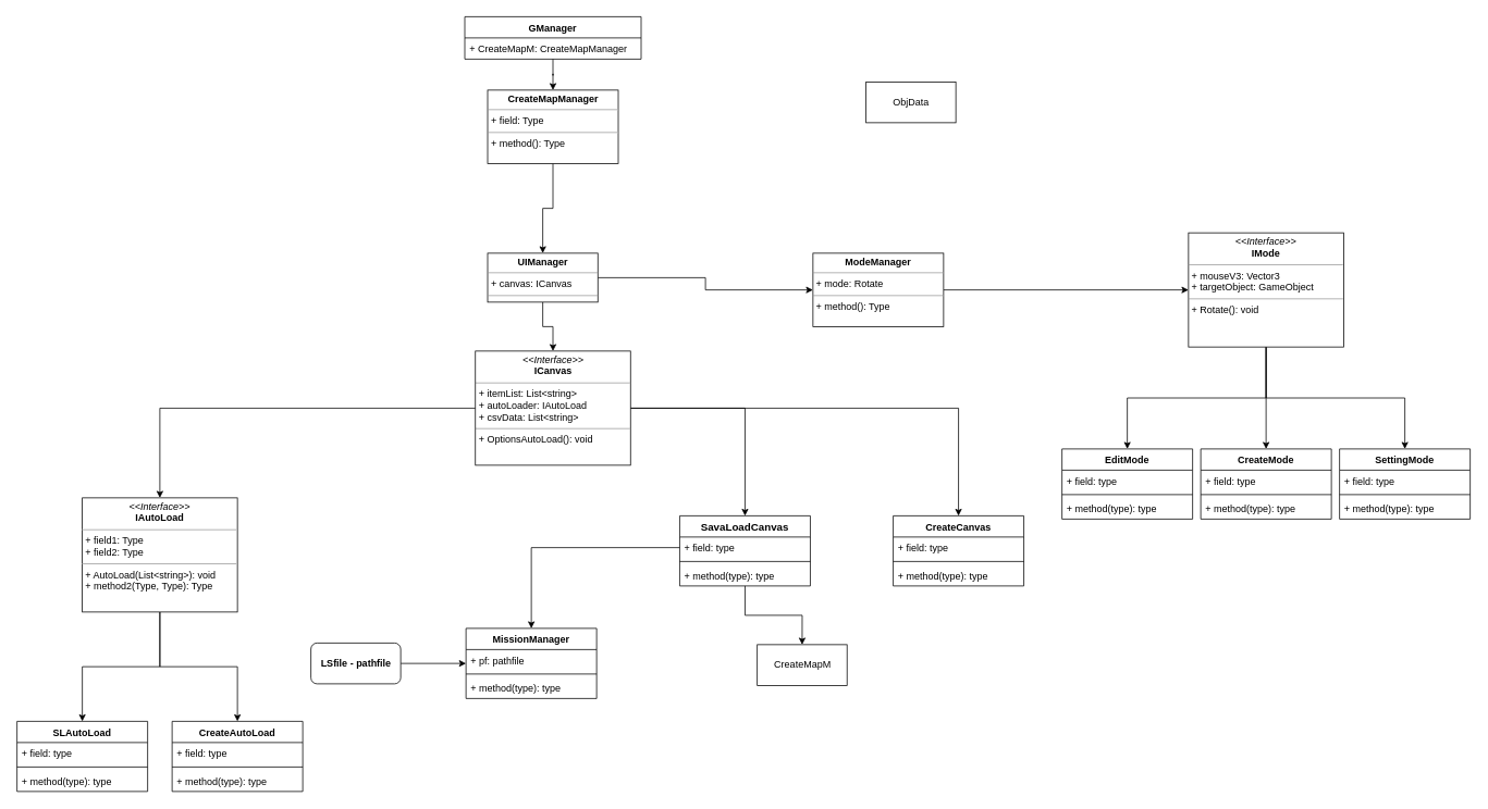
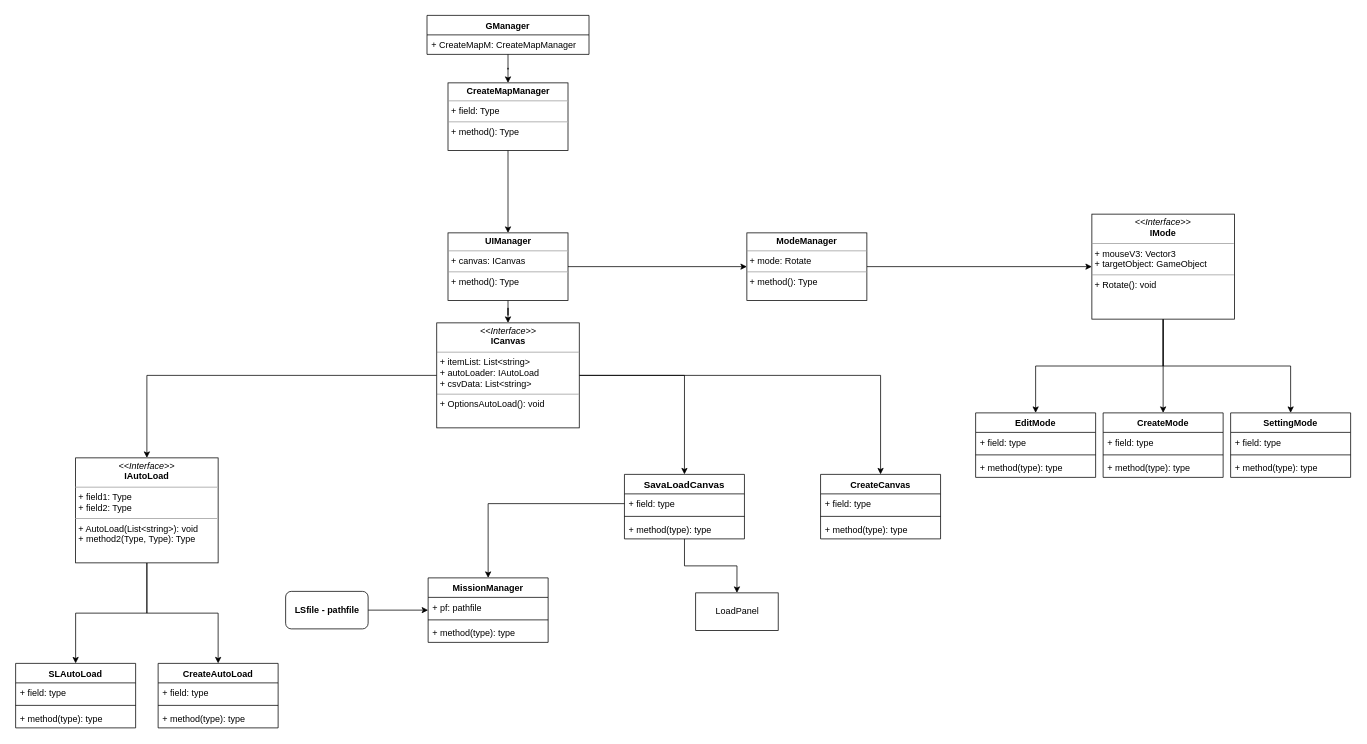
  <mxCell id="0" />
  <mxCell id="1" parent="0" />
  <mxCell id="2" value="MissionManager" style="swimlane;fontStyle=1;align=center;verticalAlign=top;childLayout=stackLayout;horizontal=1;startSize=26;horizontalStack=0;resizeParent=1;resizeParentMax=0;resizeLast=0;collapsible=1;marginBottom=0;" parent="1" vertex="1"><mxGeometry x="570" y="770" width="160" height="86" as="geometry" /></mxCell>
  <mxCell id="3" value="+ pf: pathfile" style="text;strokeColor=none;fillColor=none;align=left;verticalAlign=top;spacingLeft=4;spacingRight=4;overflow=hidden;rotatable=0;points=[[0,0.5],[1,0.5]];portConstraint=eastwest;" parent="2" vertex="1"><mxGeometry y="26" width="160" height="26" as="geometry" /></mxCell>
  <mxCell id="4" value="" style="line;strokeWidth=1;fillColor=none;align=left;verticalAlign=middle;spacingTop=-1;spacingLeft=3;spacingRight=3;rotatable=0;labelPosition=right;points=[];portConstraint=eastwest;strokeColor=inherit;" parent="2" vertex="1"><mxGeometry y="52" width="160" height="8" as="geometry" /></mxCell>
  <mxCell id="5" value="+ method(type): type" style="text;strokeColor=none;fillColor=none;align=left;verticalAlign=top;spacingLeft=4;spacingRight=4;overflow=hidden;rotatable=0;points=[[0,0.5],[1,0.5]];portConstraint=eastwest;" parent="2" vertex="1"><mxGeometry y="60" width="160" height="26" as="geometry" /></mxCell>
  <mxCell id="6" style="edgeStyle=orthogonalEdgeStyle;rounded=0;orthogonalLoop=1;jettySize=auto;html=1;" parent="1" source="9" target="57" edge="1"><mxGeometry relative="1" as="geometry" /></mxCell>
  <mxCell id="7" style="edgeStyle=orthogonalEdgeStyle;rounded=0;orthogonalLoop=1;jettySize=auto;html=1;" parent="1" source="9" target="14" edge="1"><mxGeometry relative="1" as="geometry" /></mxCell>
  <mxCell id="8" style="edgeStyle=orthogonalEdgeStyle;rounded=0;orthogonalLoop=1;jettySize=auto;html=1;" parent="1" source="9" target="10" edge="1"><mxGeometry relative="1" as="geometry" /></mxCell>
  <mxCell id="9" value="&lt;p style=&quot;margin:0px;margin-top:4px;text-align:center;&quot;&gt;&lt;i&gt;&amp;lt;&amp;lt;Interface&amp;gt;&amp;gt;&lt;/i&gt;&lt;br&gt;&lt;b&gt;IMode&lt;/b&gt;&lt;/p&gt;&lt;hr size=&quot;1&quot;&gt;&lt;p style=&quot;margin:0px;margin-left:4px;&quot;&gt;+ mouseV3: Vector3&lt;br&gt;+ targetObject: GameObject&lt;/p&gt;&lt;hr size=&quot;1&quot;&gt;&lt;p style=&quot;margin:0px;margin-left:4px;&quot;&gt;+ Rotate(): void&lt;br&gt;&lt;/p&gt;" style="verticalAlign=top;align=left;overflow=fill;fontSize=12;fontFamily=Helvetica;html=1;" parent="1" vertex="1"><mxGeometry x="1455" y="285" width="190" height="140" as="geometry" /></mxCell>
  <mxCell id="10" value="CreateMode" style="swimlane;fontStyle=1;align=center;verticalAlign=top;childLayout=stackLayout;horizontal=1;startSize=26;horizontalStack=0;resizeParent=1;resizeParentMax=0;resizeLast=0;collapsible=1;marginBottom=0;" parent="1" vertex="1"><mxGeometry x="1470" y="550" width="160" height="86" as="geometry" /></mxCell>
  <mxCell id="11" value="+ field: type" style="text;strokeColor=none;fillColor=none;align=left;verticalAlign=top;spacingLeft=4;spacingRight=4;overflow=hidden;rotatable=0;points=[[0,0.5],[1,0.5]];portConstraint=eastwest;" parent="10" vertex="1"><mxGeometry y="26" width="160" height="26" as="geometry" /></mxCell>
  <mxCell id="12" value="" style="line;strokeWidth=1;fillColor=none;align=left;verticalAlign=middle;spacingTop=-1;spacingLeft=3;spacingRight=3;rotatable=0;labelPosition=right;points=[];portConstraint=eastwest;strokeColor=inherit;" parent="10" vertex="1"><mxGeometry y="52" width="160" height="8" as="geometry" /></mxCell>
  <mxCell id="13" value="+ method(type): type" style="text;strokeColor=none;fillColor=none;align=left;verticalAlign=top;spacingLeft=4;spacingRight=4;overflow=hidden;rotatable=0;points=[[0,0.5],[1,0.5]];portConstraint=eastwest;" parent="10" vertex="1"><mxGeometry y="60" width="160" height="26" as="geometry" /></mxCell>
  <mxCell id="14" value="EditMode" style="swimlane;fontStyle=1;align=center;verticalAlign=top;childLayout=stackLayout;horizontal=1;startSize=26;horizontalStack=0;resizeParent=1;resizeParentMax=0;resizeLast=0;collapsible=1;marginBottom=0;" parent="1" vertex="1"><mxGeometry x="1300" y="550" width="160" height="86" as="geometry" /></mxCell>
  <mxCell id="15" value="+ field: type" style="text;strokeColor=none;fillColor=none;align=left;verticalAlign=top;spacingLeft=4;spacingRight=4;overflow=hidden;rotatable=0;points=[[0,0.5],[1,0.5]];portConstraint=eastwest;" parent="14" vertex="1"><mxGeometry y="26" width="160" height="26" as="geometry" /></mxCell>
  <mxCell id="16" value="" style="line;strokeWidth=1;fillColor=none;align=left;verticalAlign=middle;spacingTop=-1;spacingLeft=3;spacingRight=3;rotatable=0;labelPosition=right;points=[];portConstraint=eastwest;strokeColor=inherit;" parent="14" vertex="1"><mxGeometry y="52" width="160" height="8" as="geometry" /></mxCell>
  <mxCell id="17" value="+ method(type): type" style="text;strokeColor=none;fillColor=none;align=left;verticalAlign=top;spacingLeft=4;spacingRight=4;overflow=hidden;rotatable=0;points=[[0,0.5],[1,0.5]];portConstraint=eastwest;" parent="14" vertex="1"><mxGeometry y="60" width="160" height="26" as="geometry" /></mxCell>
  <mxCell id="18" style="edgeStyle=orthogonalEdgeStyle;rounded=0;orthogonalLoop=1;jettySize=auto;html=1;" parent="1" source="19" target="2" edge="1"><mxGeometry relative="1" as="geometry" /></mxCell>
  <mxCell id="19" value="LSfile - pathfile" style="html=1;fontStyle=1;rounded=1;" parent="1" vertex="1"><mxGeometry x="380" y="788" width="110" height="50" as="geometry" /></mxCell>
  <mxCell id="20" style="edgeStyle=orthogonalEdgeStyle;rounded=0;orthogonalLoop=1;jettySize=auto;html=1;entryX=0.5;entryY=0;entryDx=0;entryDy=0;" parent="1" source="22" target="32" edge="1"><mxGeometry relative="1" as="geometry" /></mxCell>
  <mxCell id="21" style="edgeStyle=orthogonalEdgeStyle;rounded=0;orthogonalLoop=1;jettySize=auto;html=1;" parent="1" source="22" target="56" edge="1"><mxGeometry relative="1" as="geometry" /></mxCell>
- <mxCell id="22" value="&lt;p style=&quot;margin:0px;margin-top:4px;text-align:center;&quot;&gt;&lt;b&gt;UIManager&lt;/b&gt;&lt;/p&gt;&lt;hr size=&quot;1&quot;&gt;&lt;p style=&quot;margin:0px;margin-left:4px;&quot;&gt;+ canvas: ICanvas&lt;/p&gt;&lt;hr size=&quot;1&quot;&gt;&lt;p style=&quot;margin:0px;margin-left:4px;&quot;&gt;+ method(): Type&lt;/p&gt;" style="verticalAlign=top;align=left;overflow=fill;fontSize=12;fontFamily=Helvetica;html=1;" parent="1" vertex="1"><mxGeometry x="596.5" y="310" width="135" height="60" as="geometry" /></mxCell>
+ <mxCell id="22" value="&lt;p style=&quot;margin:0px;margin-top:4px;text-align:center;&quot;&gt;&lt;b&gt;UIManager&lt;/b&gt;&lt;/p&gt;&lt;hr size=&quot;1&quot;&gt;&lt;p style=&quot;margin:0px;margin-left:4px;&quot;&gt;+ canvas: ICanvas&lt;/p&gt;&lt;hr size=&quot;1&quot;&gt;&lt;p style=&quot;margin:0px;margin-left:4px;&quot;&gt;+ method(): Type&lt;/p&gt;" style="verticalAlign=top;align=left;overflow=fill;fontSize=12;fontFamily=Helvetica;html=1;" parent="1" vertex="1"><mxGeometry x="596.5" y="310" width="160" height="90" as="geometry" /></mxCell>
  <mxCell id="23" style="edgeStyle=orthogonalEdgeStyle;rounded=0;orthogonalLoop=1;jettySize=auto;html=1;entryX=0.5;entryY=0;entryDx=0;entryDy=0;fontSize=12;" parent="1" source="24" target="22" edge="1"><mxGeometry relative="1" as="geometry" /></mxCell>
  <mxCell id="24" value="&lt;p style=&quot;margin:0px;margin-top:4px;text-align:center;&quot;&gt;&lt;b&gt;CreateMapManager&lt;/b&gt;&lt;/p&gt;&lt;hr size=&quot;1&quot;&gt;&lt;p style=&quot;margin:0px;margin-left:4px;&quot;&gt;+ field: Type&lt;/p&gt;&lt;hr size=&quot;1&quot;&gt;&lt;p style=&quot;margin:0px;margin-left:4px;&quot;&gt;+ method(): Type&lt;/p&gt;" style="verticalAlign=top;align=left;overflow=fill;fontSize=12;fontFamily=Helvetica;html=1;" parent="1" vertex="1"><mxGeometry x="596.5" y="110" width="160" height="90" as="geometry" /></mxCell>
  <mxCell id="25" value="SLAutoLoad" style="swimlane;fontStyle=1;align=center;verticalAlign=top;childLayout=stackLayout;horizontal=1;startSize=26;horizontalStack=0;resizeParent=1;resizeParentMax=0;resizeLast=0;collapsible=1;marginBottom=0;" parent="1" vertex="1"><mxGeometry x="20" y="884" width="160" height="86" as="geometry" /></mxCell>
  <mxCell id="26" value="+ field: type" style="text;strokeColor=none;fillColor=none;align=left;verticalAlign=top;spacingLeft=4;spacingRight=4;overflow=hidden;rotatable=0;points=[[0,0.5],[1,0.5]];portConstraint=eastwest;" parent="25" vertex="1"><mxGeometry y="26" width="160" height="26" as="geometry" /></mxCell>
  <mxCell id="27" value="" style="line;strokeWidth=1;fillColor=none;align=left;verticalAlign=middle;spacingTop=-1;spacingLeft=3;spacingRight=3;rotatable=0;labelPosition=right;points=[];portConstraint=eastwest;strokeColor=inherit;" parent="25" vertex="1"><mxGeometry y="52" width="160" height="8" as="geometry" /></mxCell>
  <mxCell id="28" value="+ method(type): type" style="text;strokeColor=none;fillColor=none;align=left;verticalAlign=top;spacingLeft=4;spacingRight=4;overflow=hidden;rotatable=0;points=[[0,0.5],[1,0.5]];portConstraint=eastwest;" parent="25" vertex="1"><mxGeometry y="60" width="160" height="26" as="geometry" /></mxCell>
  <mxCell id="29" style="edgeStyle=orthogonalEdgeStyle;rounded=0;orthogonalLoop=1;jettySize=auto;html=1;entryX=0.5;entryY=0;entryDx=0;entryDy=0;" parent="1" source="32" target="34" edge="1"><mxGeometry relative="1" as="geometry" /></mxCell>
  <mxCell id="30" style="edgeStyle=orthogonalEdgeStyle;rounded=0;orthogonalLoop=1;jettySize=auto;html=1;entryX=0.5;entryY=0;entryDx=0;entryDy=0;" parent="1" source="32" target="38" edge="1"><mxGeometry relative="1" as="geometry" /></mxCell>
  <mxCell id="31" style="edgeStyle=orthogonalEdgeStyle;rounded=0;orthogonalLoop=1;jettySize=auto;html=1;" parent="1" source="32" target="45" edge="1"><mxGeometry relative="1" as="geometry" /></mxCell>
  <mxCell id="32" value="&lt;p style=&quot;margin:0px;margin-top:4px;text-align:center;&quot;&gt;&lt;i&gt;&amp;lt;&amp;lt;Interface&amp;gt;&amp;gt;&lt;/i&gt;&lt;br&gt;&lt;b&gt;ICanvas&lt;/b&gt;&lt;/p&gt;&lt;hr size=&quot;1&quot;&gt;&lt;p style=&quot;margin:0px;margin-left:4px;&quot;&gt;+ itemList: List&amp;lt;string&amp;gt;&lt;br&gt;+ autoLoader: IAutoLoad&lt;/p&gt;&lt;p style=&quot;margin:0px;margin-left:4px;&quot;&gt;+ csvData:&amp;nbsp;List&amp;lt;string&amp;gt;&lt;br&gt;&lt;/p&gt;&lt;hr size=&quot;1&quot;&gt;&lt;p style=&quot;margin:0px;margin-left:4px;&quot;&gt;+&amp;nbsp;OptionsAutoLoad(): void&lt;br&gt;&lt;/p&gt;&lt;p style=&quot;margin:0px;margin-left:4px;&quot;&gt;&lt;br&gt;&lt;/p&gt;" style="verticalAlign=top;align=left;overflow=fill;fontSize=12;fontFamily=Helvetica;html=1;" parent="1" vertex="1"><mxGeometry x="581.5" y="430" width="190" height="140" as="geometry" /></mxCell>
  <mxCell id="33" style="edgeStyle=orthogonalEdgeStyle;rounded=0;orthogonalLoop=1;jettySize=auto;html=1;entryX=0.5;entryY=0;entryDx=0;entryDy=0;fontSize=12;" parent="1" source="34" target="42" edge="1"><mxGeometry relative="1" as="geometry" /></mxCell>
  <mxCell id="34" value="SavaLoadCanvas" style="swimlane;fontStyle=1;align=center;verticalAlign=top;childLayout=stackLayout;horizontal=1;startSize=26;horizontalStack=0;resizeParent=1;resizeParentMax=0;resizeLast=0;collapsible=1;marginBottom=0;fontSize=13;" parent="1" vertex="1"><mxGeometry x="831.75" y="632" width="160" height="86" as="geometry" /></mxCell>
  <mxCell id="35" value="+ field: type" style="text;strokeColor=none;fillColor=none;align=left;verticalAlign=top;spacingLeft=4;spacingRight=4;overflow=hidden;rotatable=0;points=[[0,0.5],[1,0.5]];portConstraint=eastwest;" parent="34" vertex="1"><mxGeometry y="26" width="160" height="26" as="geometry" /></mxCell>
  <mxCell id="36" value="" style="line;strokeWidth=1;fillColor=none;align=left;verticalAlign=middle;spacingTop=-1;spacingLeft=3;spacingRight=3;rotatable=0;labelPosition=right;points=[];portConstraint=eastwest;strokeColor=inherit;" parent="34" vertex="1"><mxGeometry y="52" width="160" height="8" as="geometry" /></mxCell>
  <mxCell id="37" value="+ method(type): type" style="text;strokeColor=none;fillColor=none;align=left;verticalAlign=top;spacingLeft=4;spacingRight=4;overflow=hidden;rotatable=0;points=[[0,0.5],[1,0.5]];portConstraint=eastwest;" parent="34" vertex="1"><mxGeometry y="60" width="160" height="26" as="geometry" /></mxCell>
  <mxCell id="38" value="CreateCanvas" style="swimlane;fontStyle=1;align=center;verticalAlign=top;childLayout=stackLayout;horizontal=1;startSize=26;horizontalStack=0;resizeParent=1;resizeParentMax=0;resizeLast=0;collapsible=1;marginBottom=0;" parent="1" vertex="1"><mxGeometry x="1093.25" y="632" width="160" height="86" as="geometry" /></mxCell>
  <mxCell id="39" value="+ field: type" style="text;strokeColor=none;fillColor=none;align=left;verticalAlign=top;spacingLeft=4;spacingRight=4;overflow=hidden;rotatable=0;points=[[0,0.5],[1,0.5]];portConstraint=eastwest;" parent="38" vertex="1"><mxGeometry y="26" width="160" height="26" as="geometry" /></mxCell>
  <mxCell id="40" value="" style="line;strokeWidth=1;fillColor=none;align=left;verticalAlign=middle;spacingTop=-1;spacingLeft=3;spacingRight=3;rotatable=0;labelPosition=right;points=[];portConstraint=eastwest;strokeColor=inherit;" parent="38" vertex="1"><mxGeometry y="52" width="160" height="8" as="geometry" /></mxCell>
  <mxCell id="41" value="+ method(type): type" style="text;strokeColor=none;fillColor=none;align=left;verticalAlign=top;spacingLeft=4;spacingRight=4;overflow=hidden;rotatable=0;points=[[0,0.5],[1,0.5]];portConstraint=eastwest;" parent="38" vertex="1"><mxGeometry y="60" width="160" height="26" as="geometry" /></mxCell>
- <mxCell id="42" value="CreateMapM" style="html=1;fontSize=12;" parent="1" vertex="1"><mxGeometry x="926.75" y="790" width="110" height="50" as="geometry" /></mxCell>
+ <mxCell id="42" value="LoadPanel" style="html=1;fontSize=12;" parent="1" vertex="1"><mxGeometry x="926.75" y="790" width="110" height="50" as="geometry" /></mxCell>
  <mxCell id="43" style="edgeStyle=orthogonalEdgeStyle;rounded=0;orthogonalLoop=1;jettySize=auto;html=1;entryX=0.5;entryY=0;entryDx=0;entryDy=0;fontSize=12;" parent="1" source="45" target="25" edge="1"><mxGeometry relative="1" as="geometry" /></mxCell>
  <mxCell id="44" style="edgeStyle=orthogonalEdgeStyle;rounded=0;orthogonalLoop=1;jettySize=auto;html=1;entryX=0.5;entryY=0;entryDx=0;entryDy=0;fontSize=12;" parent="1" source="45" target="46" edge="1"><mxGeometry relative="1" as="geometry" /></mxCell>
  <mxCell id="45" value="&lt;p style=&quot;margin:0px;margin-top:4px;text-align:center;&quot;&gt;&lt;i&gt;&amp;lt;&amp;lt;Interface&amp;gt;&amp;gt;&lt;/i&gt;&lt;br&gt;&lt;b&gt;I&lt;/b&gt;&lt;b style=&quot;background-color: initial;&quot;&gt;AutoLoad&lt;/b&gt;&lt;/p&gt;&lt;hr size=&quot;1&quot;&gt;&lt;p style=&quot;margin:0px;margin-left:4px;&quot;&gt;+ field1: Type&lt;br&gt;+ field2: Type&lt;/p&gt;&lt;hr size=&quot;1&quot;&gt;&lt;p style=&quot;margin:0px;margin-left:4px;&quot;&gt;+ AutoLoad(List&amp;lt;string&amp;gt;): void&lt;br&gt;+ method2(Type, Type): Type&lt;/p&gt;" style="verticalAlign=top;align=left;overflow=fill;fontSize=12;fontFamily=Helvetica;html=1;" parent="1" vertex="1"><mxGeometry x="100" y="610" width="190" height="140" as="geometry" /></mxCell>
  <mxCell id="46" value="CreateAutoLoad" style="swimlane;fontStyle=1;align=center;verticalAlign=top;childLayout=stackLayout;horizontal=1;startSize=26;horizontalStack=0;resizeParent=1;resizeParentMax=0;resizeLast=0;collapsible=1;marginBottom=0;" parent="1" vertex="1"><mxGeometry x="210" y="884" width="160" height="86" as="geometry" /></mxCell>
  <mxCell id="47" value="+ field: type" style="text;strokeColor=none;fillColor=none;align=left;verticalAlign=top;spacingLeft=4;spacingRight=4;overflow=hidden;rotatable=0;points=[[0,0.5],[1,0.5]];portConstraint=eastwest;" parent="46" vertex="1"><mxGeometry y="26" width="160" height="26" as="geometry" /></mxCell>
  <mxCell id="48" value="" style="line;strokeWidth=1;fillColor=none;align=left;verticalAlign=middle;spacingTop=-1;spacingLeft=3;spacingRight=3;rotatable=0;labelPosition=right;points=[];portConstraint=eastwest;strokeColor=inherit;" parent="46" vertex="1"><mxGeometry y="52" width="160" height="8" as="geometry" /></mxCell>
  <mxCell id="49" value="+ method(type): type" style="text;strokeColor=none;fillColor=none;align=left;verticalAlign=top;spacingLeft=4;spacingRight=4;overflow=hidden;rotatable=0;points=[[0,0.5],[1,0.5]];portConstraint=eastwest;" parent="46" vertex="1"><mxGeometry y="60" width="160" height="26" as="geometry" /></mxCell>
  <mxCell id="50" style="edgeStyle=orthogonalEdgeStyle;rounded=0;orthogonalLoop=1;jettySize=auto;html=1;entryX=0.5;entryY=0;entryDx=0;entryDy=0;fontSize=12;" parent="1" source="51" target="24" edge="1"><mxGeometry relative="1" as="geometry" /></mxCell>
  <mxCell id="51" value="GManager" style="swimlane;fontStyle=1;childLayout=stackLayout;horizontal=1;startSize=26;fillColor=none;horizontalStack=0;resizeParent=1;resizeParentMax=0;resizeLast=0;collapsible=1;marginBottom=0;fontSize=12;" parent="1" vertex="1"><mxGeometry x="568.5" y="20" width="216" height="52" as="geometry" /></mxCell>
  <mxCell id="52" value="+ CreateMapM: CreateMapManager" style="text;strokeColor=none;fillColor=none;align=left;verticalAlign=top;spacingLeft=4;spacingRight=4;overflow=hidden;rotatable=0;points=[[0,0.5],[1,0.5]];portConstraint=eastwest;fontSize=12;" parent="51" vertex="1"><mxGeometry y="26" width="216" height="26" as="geometry" /></mxCell>
- <mxCell id="53" value="ObjData" style="html=1;fontSize=12;" parent="1" vertex="1"><mxGeometry x="1060" y="100" width="110" height="50" as="geometry" /></mxCell>
  <mxCell id="54" style="edgeStyle=orthogonalEdgeStyle;rounded=0;orthogonalLoop=1;jettySize=auto;html=1;" parent="1" source="35" target="2" edge="1"><mxGeometry relative="1" as="geometry" /></mxCell>
  <mxCell id="55" style="edgeStyle=orthogonalEdgeStyle;rounded=0;orthogonalLoop=1;jettySize=auto;html=1;" parent="1" source="56" target="9" edge="1"><mxGeometry relative="1" as="geometry" /></mxCell>
  <mxCell id="56" value="&lt;p style=&quot;margin:0px;margin-top:4px;text-align:center;&quot;&gt;&lt;b&gt;ModeManager&lt;/b&gt;&lt;/p&gt;&lt;hr size=&quot;1&quot;&gt;&lt;p style=&quot;margin:0px;margin-left:4px;&quot;&gt;+ mode: Rotate&lt;/p&gt;&lt;hr size=&quot;1&quot;&gt;&lt;p style=&quot;margin:0px;margin-left:4px;&quot;&gt;+ method(): Type&lt;/p&gt;" style="verticalAlign=top;align=left;overflow=fill;fontSize=12;fontFamily=Helvetica;html=1;" parent="1" vertex="1"><mxGeometry x="995" y="310" width="160" height="90" as="geometry" /></mxCell>
  <mxCell id="57" value="SettingMode" style="swimlane;fontStyle=1;align=center;verticalAlign=top;childLayout=stackLayout;horizontal=1;startSize=26;horizontalStack=0;resizeParent=1;resizeParentMax=0;resizeLast=0;collapsible=1;marginBottom=0;" parent="1" vertex="1"><mxGeometry x="1640" y="550" width="160" height="86" as="geometry" /></mxCell>
  <mxCell id="58" value="+ field: type" style="text;strokeColor=none;fillColor=none;align=left;verticalAlign=top;spacingLeft=4;spacingRight=4;overflow=hidden;rotatable=0;points=[[0,0.5],[1,0.5]];portConstraint=eastwest;" parent="57" vertex="1"><mxGeometry y="26" width="160" height="26" as="geometry" /></mxCell>
  <mxCell id="59" value="" style="line;strokeWidth=1;fillColor=none;align=left;verticalAlign=middle;spacingTop=-1;spacingLeft=3;spacingRight=3;rotatable=0;labelPosition=right;points=[];portConstraint=eastwest;strokeColor=inherit;" parent="57" vertex="1"><mxGeometry y="52" width="160" height="8" as="geometry" /></mxCell>
  <mxCell id="60" value="+ method(type): type" style="text;strokeColor=none;fillColor=none;align=left;verticalAlign=top;spacingLeft=4;spacingRight=4;overflow=hidden;rotatable=0;points=[[0,0.5],[1,0.5]];portConstraint=eastwest;" parent="57" vertex="1"><mxGeometry y="60" width="160" height="26" as="geometry" /></mxCell>
